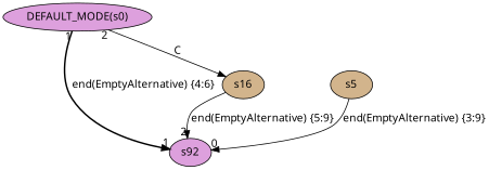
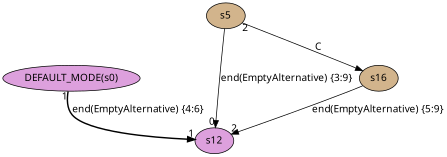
  digraph {
    fontname="Noto Sans"
    rankdir=TB
    node [fillcolor=plum fontname="Noto Sans" style=filled]
    edge [fontname="Noto Sans" style=solid]
    "DEFAULT_MODE(s0)"
-   s12 [label=s92]
+   s12
    n3 [fillcolor=tan label=s16]
    s5 [fillcolor=tan]
    "DEFAULT_MODE(s0)" -> s12 [headlabel=1 label="end(EmptyAlternative) {4:6}" style=bold taillabel=1]
-   "DEFAULT_MODE(s0)" -> n3 [label=C taillabel=2]
+   s5 -> n3 [label=C taillabel=2]
    n3 -> s12 [headlabel=2 label="end(EmptyAlternative) {5:9}"]
    s5 -> s12 [headlabel=0 label="end(EmptyAlternative) {3:9}"]
  }
